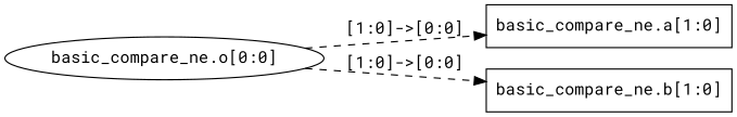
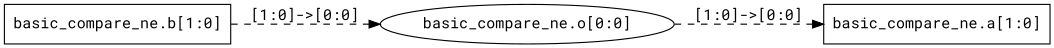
  digraph {
    fontname="Roboto Mono"
    rankdir=LR
    node [fontname="Roboto Mono" shape=rectangle]
    edge [fontname="Roboto Mono" style=dashed]
    n1 [label="basic_compare_ne.a[1:0]"]
    n2 [label="basic_compare_ne.o[0:0]" shape=ellipse]
    n3 [label="basic_compare_ne.b[1:0]"]
    n2 -> n1 [label="[1:0]->[0:0]"]
-   n2 -> n3 [label="[1:0]->[0:0]"]
+   n3 -> n2 [label="[1:0]->[0:0]"]
  }
